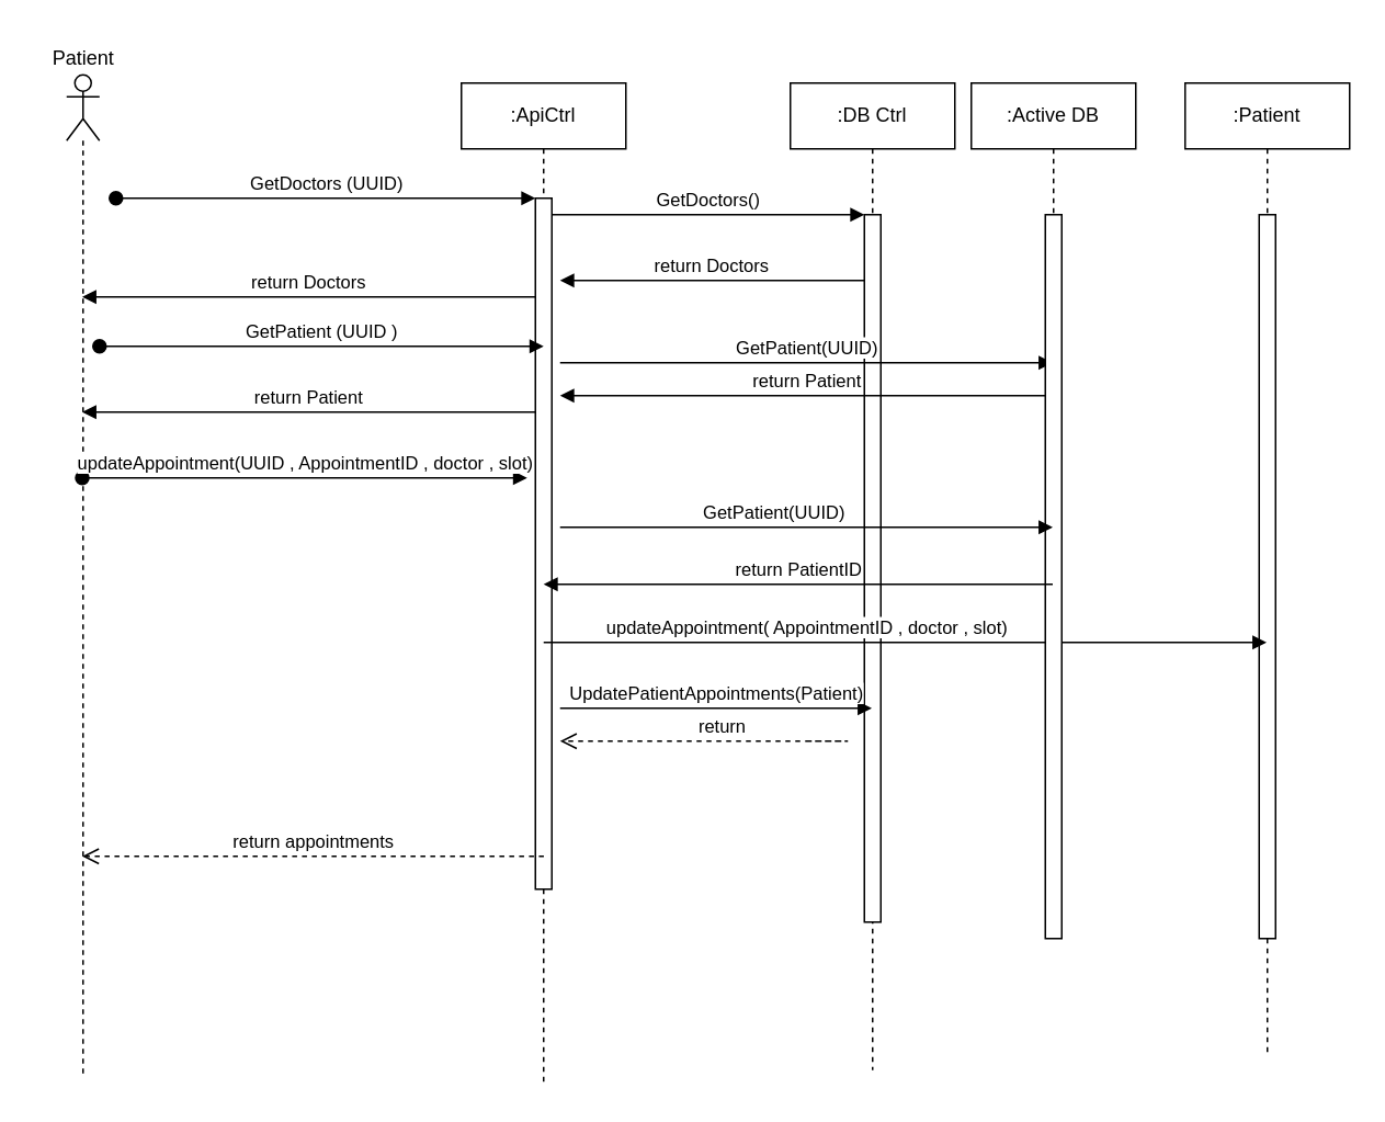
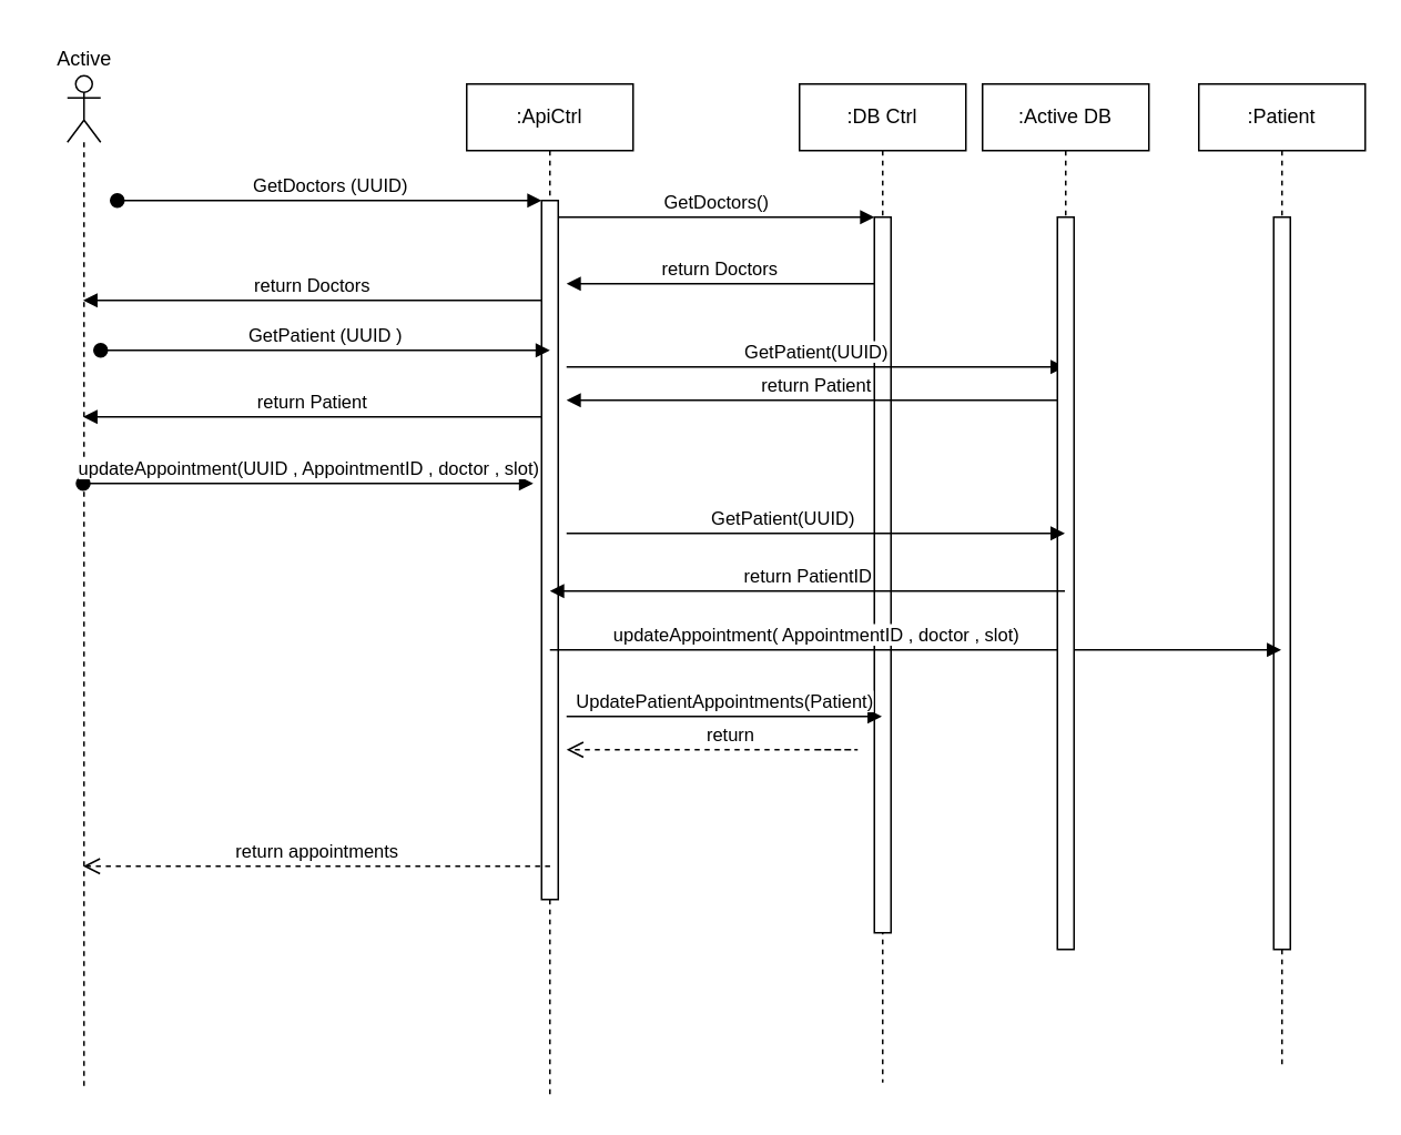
  <mxCell id="0" />
  <mxCell id="1" parent="0" />
  <mxCell id="2" value=":ApiCtrl" style="shape=umlLifeline;perimeter=lifelinePerimeter;whiteSpace=wrap;html=1;container=0;dropTarget=0;collapsible=0;recursiveResize=0;outlineConnect=0;portConstraint=eastwest;newEdgeStyle={&quot;edgeStyle&quot;:&quot;elbowEdgeStyle&quot;,&quot;elbow&quot;:&quot;vertical&quot;,&quot;curved&quot;:0,&quot;rounded&quot;:0};" vertex="1" parent="1"><mxGeometry x="280" y="50" width="100" height="610" as="geometry" /></mxCell>
  <mxCell id="3" value="" style="html=1;points=[];perimeter=orthogonalPerimeter;outlineConnect=0;targetShapes=umlLifeline;portConstraint=eastwest;newEdgeStyle={&quot;edgeStyle&quot;:&quot;elbowEdgeStyle&quot;,&quot;elbow&quot;:&quot;vertical&quot;,&quot;curved&quot;:0,&quot;rounded&quot;:0};" vertex="1" parent="2"><mxGeometry x="45" y="70" width="10" height="420" as="geometry" /></mxCell>
  <mxCell id="4" value="GetDoctors (UUID)" style="html=1;verticalAlign=bottom;startArrow=oval;endArrow=block;startSize=8;edgeStyle=elbowEdgeStyle;elbow=vertical;curved=0;rounded=0;" edge="1" parent="2" target="3"><mxGeometry relative="1" as="geometry"><mxPoint x="-210" y="70" as="sourcePoint" /></mxGeometry></mxCell>
  <mxCell id="5" value=":DB Ctrl" style="shape=umlLifeline;perimeter=lifelinePerimeter;whiteSpace=wrap;html=1;container=0;dropTarget=0;collapsible=0;recursiveResize=0;outlineConnect=0;portConstraint=eastwest;newEdgeStyle={&quot;edgeStyle&quot;:&quot;elbowEdgeStyle&quot;,&quot;elbow&quot;:&quot;vertical&quot;,&quot;curved&quot;:0,&quot;rounded&quot;:0};" vertex="1" parent="1"><mxGeometry x="480" y="50" width="100" height="600" as="geometry" /></mxCell>
  <mxCell id="6" value="" style="html=1;points=[];perimeter=orthogonalPerimeter;outlineConnect=0;targetShapes=umlLifeline;portConstraint=eastwest;newEdgeStyle={&quot;edgeStyle&quot;:&quot;elbowEdgeStyle&quot;,&quot;elbow&quot;:&quot;vertical&quot;,&quot;curved&quot;:0,&quot;rounded&quot;:0};" vertex="1" parent="5"><mxGeometry x="45" y="80" width="10" height="430" as="geometry" /></mxCell>
  <mxCell id="7" value="GetDoctors()" style="html=1;verticalAlign=bottom;endArrow=block;edgeStyle=elbowEdgeStyle;elbow=vertical;curved=0;rounded=0;" edge="1" parent="1" source="3" target="6"><mxGeometry relative="1" as="geometry"><mxPoint x="435" y="140" as="sourcePoint" /><Array as="points"><mxPoint x="420" y="130" /></Array></mxGeometry></mxCell>
  <mxCell id="8" value="return Doctors" style="html=1;verticalAlign=bottom;endArrow=block;edgeStyle=elbowEdgeStyle;elbow=vertical;curved=0;rounded=0;" edge="1" parent="1" source="6"><mxGeometry relative="1" as="geometry"><mxPoint x="415" y="170" as="sourcePoint" /><Array as="points"><mxPoint x="430" y="170" /></Array><mxPoint x="340" y="170" as="targetPoint" /></mxGeometry></mxCell>
  <mxCell id="9" value="" style="shape=umlLifeline;perimeter=lifelinePerimeter;whiteSpace=wrap;html=1;container=1;dropTarget=0;collapsible=0;recursiveResize=0;outlineConnect=0;portConstraint=eastwest;newEdgeStyle={&quot;curved&quot;:0,&quot;rounded&quot;:0};participant=umlActor;" vertex="1" parent="1"><mxGeometry x="40" y="45" width="20" height="610" as="geometry" /></mxCell>
- <mxCell id="10" value="Patient" style="text;html=1;align=center;verticalAlign=middle;resizable=0;points=[];autosize=1;strokeColor=none;fillColor=none;" vertex="1" parent="1"><mxGeometry x="20" y="20" width="60" height="30" as="geometry" /></mxCell>
+ <mxCell id="10" value="Active" style="text;html=1;align=center;verticalAlign=middle;resizable=0;points=[];autosize=1;strokeColor=none;fillColor=none;" vertex="1" parent="1"><mxGeometry x="20" y="20" width="60" height="30" as="geometry" /></mxCell>
  <mxCell id="11" value=":Patient" style="shape=umlLifeline;perimeter=lifelinePerimeter;whiteSpace=wrap;html=1;container=0;dropTarget=0;collapsible=0;recursiveResize=0;outlineConnect=0;portConstraint=eastwest;newEdgeStyle={&quot;edgeStyle&quot;:&quot;elbowEdgeStyle&quot;,&quot;elbow&quot;:&quot;vertical&quot;,&quot;curved&quot;:0,&quot;rounded&quot;:0};" vertex="1" parent="1"><mxGeometry x="720" y="50" width="100" height="590" as="geometry" /></mxCell>
  <mxCell id="12" value="" style="html=1;points=[];perimeter=orthogonalPerimeter;outlineConnect=0;targetShapes=umlLifeline;portConstraint=eastwest;newEdgeStyle={&quot;edgeStyle&quot;:&quot;elbowEdgeStyle&quot;,&quot;elbow&quot;:&quot;vertical&quot;,&quot;curved&quot;:0,&quot;rounded&quot;:0};" vertex="1" parent="11"><mxGeometry x="45" y="80" width="10" height="440" as="geometry" /></mxCell>
  <mxCell id="13" value="return appointments" style="html=1;verticalAlign=bottom;endArrow=open;dashed=1;endSize=8;edgeStyle=elbowEdgeStyle;elbow=vertical;curved=0;rounded=0;" edge="1" parent="1" target="9"><mxGeometry x="-0.0" relative="1" as="geometry"><mxPoint x="89.995" y="520" as="targetPoint" /><Array as="points"><mxPoint x="285.12" y="520" /></Array><mxPoint x="330.12" y="520" as="sourcePoint" /><mxPoint as="offset" /></mxGeometry></mxCell>
  <mxCell id="14" value="return Doctors" style="html=1;verticalAlign=bottom;endArrow=block;edgeStyle=elbowEdgeStyle;elbow=vertical;curved=0;rounded=0;" edge="1" parent="1" target="9"><mxGeometry relative="1" as="geometry"><mxPoint x="325" y="180" as="sourcePoint" /><Array as="points"><mxPoint x="250" y="180" /></Array><mxPoint x="160" y="180" as="targetPoint" /></mxGeometry></mxCell>
  <mxCell id="15" value="GetPatient (UUID )" style="html=1;verticalAlign=bottom;startArrow=oval;endArrow=block;startSize=8;edgeStyle=elbowEdgeStyle;elbow=vertical;curved=0;rounded=0;" edge="1" parent="1"><mxGeometry relative="1" as="geometry"><mxPoint x="60" y="210" as="sourcePoint" /><mxPoint x="330" y="210" as="targetPoint" /></mxGeometry></mxCell>
  <mxCell id="16" value="GetPatient(UUID)" style="html=1;verticalAlign=bottom;endArrow=block;edgeStyle=elbowEdgeStyle;elbow=vertical;curved=0;rounded=0;" edge="1" parent="1" target="21"><mxGeometry relative="1" as="geometry"><mxPoint x="340" y="220" as="sourcePoint" /><Array as="points"><mxPoint x="425" y="220" /></Array><mxPoint x="510" y="220" as="targetPoint" /></mxGeometry></mxCell>
  <mxCell id="17" value="updateAppointment( AppointmentID , doctor , slot)" style="html=1;verticalAlign=bottom;endArrow=block;edgeStyle=elbowEdgeStyle;elbow=vertical;curved=0;rounded=0;" edge="1" parent="1"><mxGeometry x="-0.272" relative="1" as="geometry"><mxPoint x="330" y="390" as="sourcePoint" /><Array as="points"><mxPoint x="425" y="390" /></Array><mxPoint x="769.5" y="390" as="targetPoint" /><mxPoint as="offset" /></mxGeometry></mxCell>
  <mxCell id="18" value="UpdatePatientAppointments(Patient)" style="html=1;verticalAlign=bottom;endArrow=block;edgeStyle=elbowEdgeStyle;elbow=vertical;curved=0;rounded=0;" edge="1" parent="1"><mxGeometry relative="1" as="geometry"><mxPoint x="340" y="430" as="sourcePoint" /><Array as="points"><mxPoint x="425" y="430" /></Array><mxPoint x="529.5" y="430" as="targetPoint" /></mxGeometry></mxCell>
  <mxCell id="19" value="return Patient" style="html=1;verticalAlign=bottom;endArrow=block;edgeStyle=elbowEdgeStyle;elbow=vertical;curved=0;rounded=0;" edge="1" parent="1" source="21"><mxGeometry relative="1" as="geometry"><mxPoint x="505" y="240" as="sourcePoint" /><Array as="points"><mxPoint x="430" y="240" /></Array><mxPoint x="340" y="240" as="targetPoint" /></mxGeometry></mxCell>
  <mxCell id="20" value="return&amp;nbsp;" style="html=1;verticalAlign=bottom;endArrow=open;dashed=1;endSize=8;edgeStyle=elbowEdgeStyle;elbow=vertical;curved=0;rounded=0;" edge="1" parent="1"><mxGeometry relative="1" as="geometry"><mxPoint x="340" y="450" as="targetPoint" /><Array as="points"><mxPoint x="515" y="450" /></Array><mxPoint x="490" y="450" as="sourcePoint" /><mxPoint as="offset" /></mxGeometry></mxCell>
  <mxCell id="21" value=":Active DB" style="shape=umlLifeline;perimeter=lifelinePerimeter;whiteSpace=wrap;html=1;container=0;dropTarget=0;collapsible=0;recursiveResize=0;outlineConnect=0;portConstraint=eastwest;newEdgeStyle={&quot;edgeStyle&quot;:&quot;elbowEdgeStyle&quot;,&quot;elbow&quot;:&quot;vertical&quot;,&quot;curved&quot;:0,&quot;rounded&quot;:0};" vertex="1" parent="1"><mxGeometry x="590" y="50" width="100" height="520" as="geometry" /></mxCell>
  <mxCell id="22" value="" style="html=1;points=[];perimeter=orthogonalPerimeter;outlineConnect=0;targetShapes=umlLifeline;portConstraint=eastwest;newEdgeStyle={&quot;edgeStyle&quot;:&quot;elbowEdgeStyle&quot;,&quot;elbow&quot;:&quot;vertical&quot;,&quot;curved&quot;:0,&quot;rounded&quot;:0};" vertex="1" parent="21"><mxGeometry x="45" y="80" width="10" height="440" as="geometry" /></mxCell>
  <mxCell id="23" value="GetPatient(UUID)" style="html=1;verticalAlign=bottom;endArrow=block;edgeStyle=elbowEdgeStyle;elbow=vertical;curved=0;rounded=0;" edge="1" parent="1"><mxGeometry x="-0.132" relative="1" as="geometry"><mxPoint x="340" y="320" as="sourcePoint" /><Array as="points"><mxPoint x="425" y="320" /></Array><mxPoint x="639.5" y="320" as="targetPoint" /><mxPoint as="offset" /></mxGeometry></mxCell>
  <mxCell id="24" value="return PatientID" style="html=1;verticalAlign=bottom;endArrow=block;edgeStyle=elbowEdgeStyle;elbow=vertical;curved=0;rounded=0;" edge="1" parent="1"><mxGeometry relative="1" as="geometry"><mxPoint x="639.5" y="354.62" as="sourcePoint" /><Array as="points"><mxPoint x="420" y="354.62" /></Array><mxPoint x="330" y="354.62" as="targetPoint" /></mxGeometry></mxCell>
  <mxCell id="25" value="return Patient" style="html=1;verticalAlign=bottom;endArrow=block;edgeStyle=elbowEdgeStyle;elbow=vertical;curved=0;rounded=0;" edge="1" parent="1" target="9"><mxGeometry relative="1" as="geometry"><mxPoint x="325" y="250" as="sourcePoint" /><Array as="points"><mxPoint x="250" y="250" /></Array><mxPoint x="90" y="250" as="targetPoint" /></mxGeometry></mxCell>
  <mxCell id="26" value="updateAppointment(UUID , AppointmentID , doctor , slot)" style="html=1;verticalAlign=bottom;startArrow=oval;endArrow=block;startSize=8;edgeStyle=elbowEdgeStyle;elbow=vertical;curved=0;rounded=0;" edge="1" parent="1" source="9"><mxGeometry relative="1" as="geometry"><mxPoint x="100" y="290" as="sourcePoint" /><mxPoint x="320" y="290" as="targetPoint" /></mxGeometry></mxCell>
